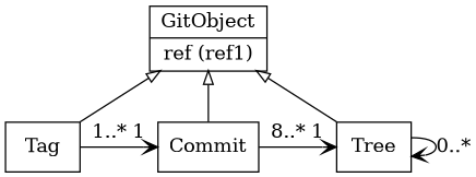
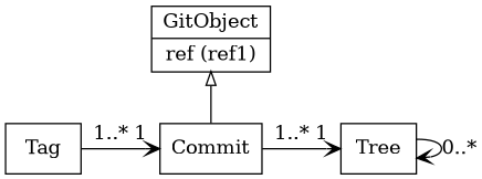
  digraph {
    node [shape=box]
    edge [arrowhead=vee arrowtail=onormal dir=forward]
    Tree
    Tag
    Commit
    n4 [label="{GitObject| ref (ref1)}" shape=record]
    subgraph sub_1 {
      rank=same
      rankdir=LR
      Tree
      Tag
      Commit
    }
    subgraph sub_2 {
      n4
    }
    Tree -> Tree [label="0..*"]
    Tag -> Commit [label="1..* 1"]
-   Commit -> Tree [label="8..* 1"]
-   n4 -> Tree [arrowhead=none dir=back]
-   n4 -> Tag [arrowhead=none dir=back]
+   Commit -> Tree [label="1..* 1"]
    n4 -> Commit [arrowhead=none dir=back]
  }
